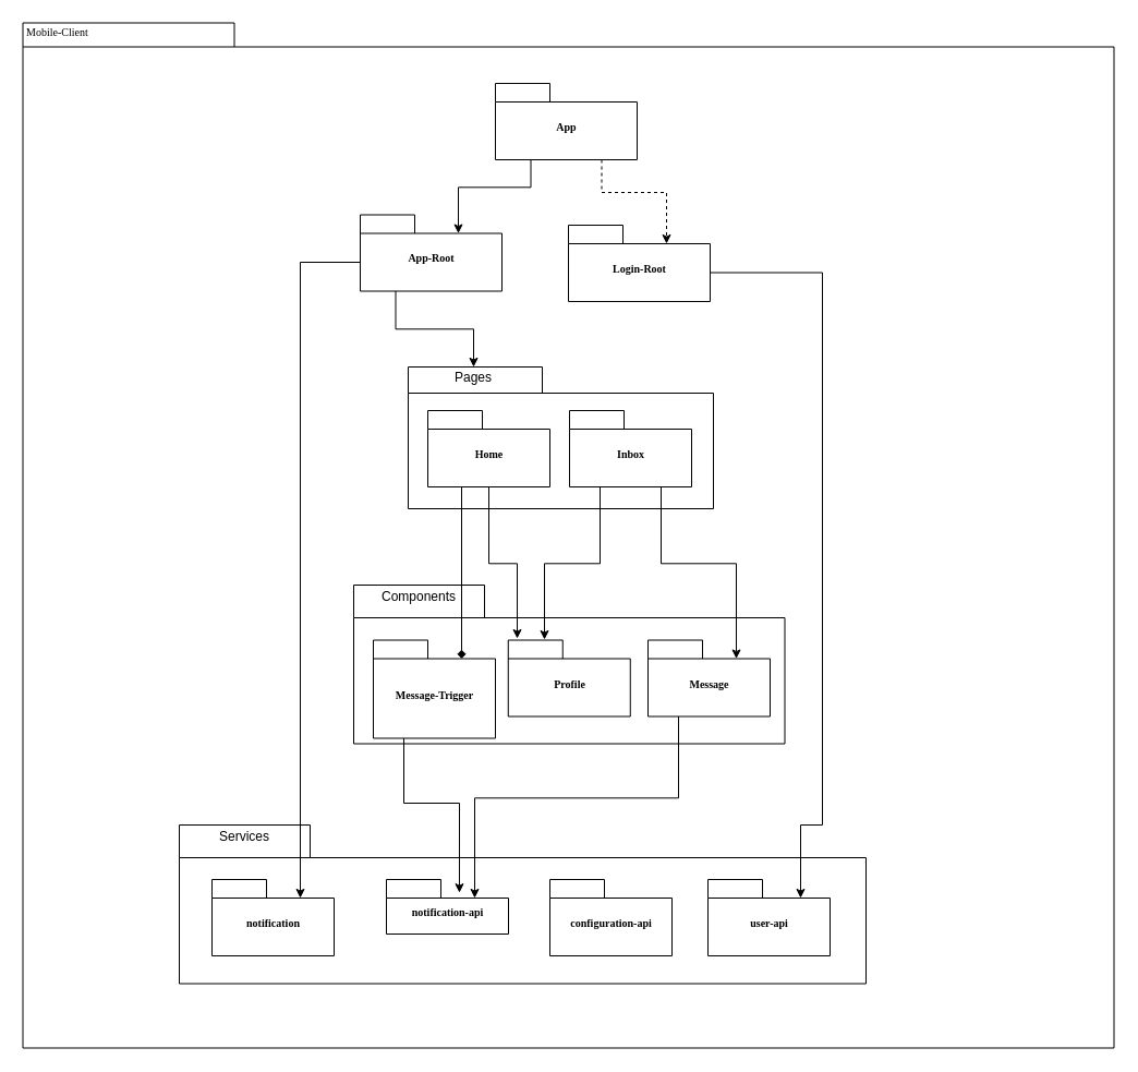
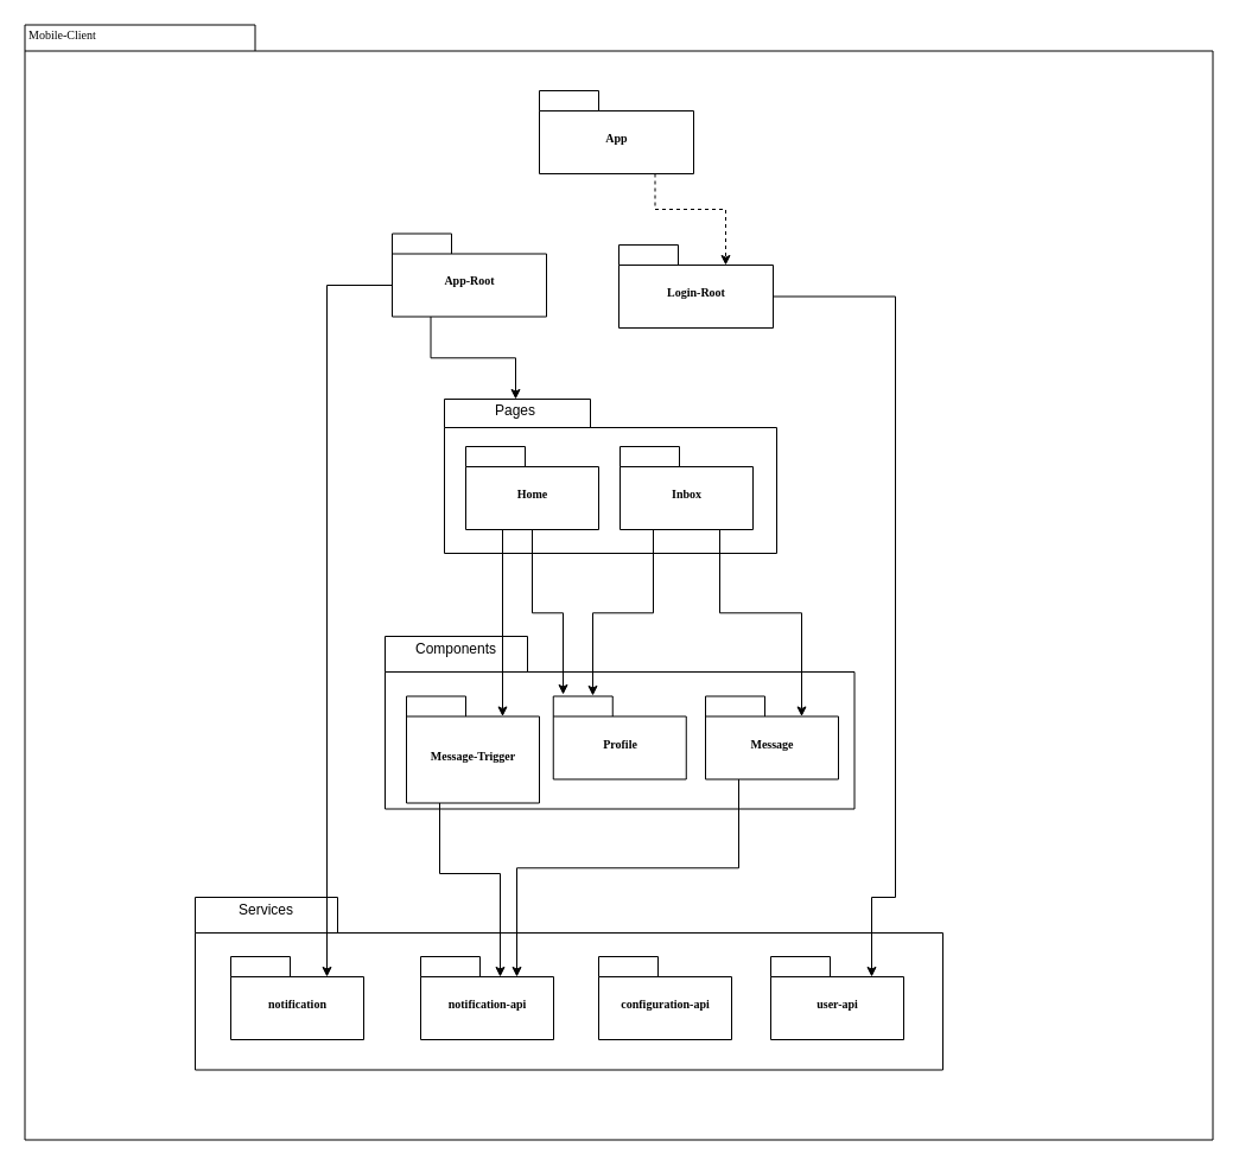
  <mxCell id="0" />
  <mxCell id="1" parent="0" />
  <mxCell id="2" value="" style="shape=folder;fontStyle=1;spacingTop=10;tabWidth=194;tabHeight=22;tabPosition=left;html=1;rounded=0;shadow=0;comic=0;labelBackgroundColor=none;strokeWidth=1;fillColor=none;fontFamily=Verdana;fontSize=10;align=center;" parent="1" vertex="1"><mxGeometry x="20.5" y="20.5" width="1001" height="940" as="geometry" /></mxCell>
  <mxCell id="3" value="" style="group" parent="1" vertex="1" connectable="0"><mxGeometry x="164" y="186" width="296" height="130" as="geometry" /></mxCell>
  <mxCell id="4" value="" style="group" vertex="1" connectable="0" parent="3"><mxGeometry x="210" y="150" width="280" height="130" as="geometry" /></mxCell>
  <mxCell id="5" value="" style="shape=folder;fontStyle=1;spacingTop=10;tabWidth=123;tabHeight=24;tabPosition=left;html=1;rounded=0;shadow=0;comic=0;labelBackgroundColor=none;strokeWidth=1;fontFamily=Verdana;fontSize=10;align=center;container=1;" parent="4" vertex="1"><mxGeometry width="280" height="130" as="geometry" /></mxCell>
  <mxCell id="6" value="Home" style="shape=folder;fontStyle=1;spacingTop=10;tabWidth=50;tabHeight=17;tabPosition=left;html=1;rounded=0;shadow=0;comic=0;labelBackgroundColor=none;strokeWidth=1;fontFamily=Verdana;fontSize=10;align=center;container=1;" parent="4" vertex="1"><mxGeometry x="18" y="40" width="112" height="70" as="geometry" /></mxCell>
  <mxCell id="7" value="Inbox" style="shape=folder;fontStyle=1;spacingTop=10;tabWidth=50;tabHeight=17;tabPosition=left;html=1;rounded=0;shadow=0;comic=0;labelBackgroundColor=none;strokeWidth=1;fontFamily=Verdana;fontSize=10;align=center;container=1;" parent="4" vertex="1"><mxGeometry x="148" y="40" width="112" height="70" as="geometry"><mxRectangle x="148" y="40" width="60" height="30" as="alternateBounds" /></mxGeometry></mxCell>
  <mxCell id="8" value="Pages" style="text;html=1;strokeColor=none;fillColor=none;align=center;verticalAlign=middle;whiteSpace=wrap;rounded=0;" vertex="1" parent="4"><mxGeometry width="120" height="20" as="geometry" /></mxCell>
  <mxCell id="9" value="" style="group" vertex="1" connectable="0" parent="3"><mxGeometry x="166" y="10.499" width="130" height="70" as="geometry" /></mxCell>
  <mxCell id="10" value="App-Root" style="shape=folder;fontStyle=1;spacingTop=10;tabWidth=50;tabHeight=17;tabPosition=left;html=1;rounded=0;shadow=0;comic=0;labelBackgroundColor=none;strokeWidth=1;fontFamily=Verdana;fontSize=10;align=center;" vertex="1" parent="9"><mxGeometry width="130" height="70" as="geometry" /></mxCell>
  <mxCell id="11" style="edgeStyle=orthogonalEdgeStyle;rounded=0;orthogonalLoop=1;jettySize=auto;html=1;exitX=0.25;exitY=1;exitDx=0;exitDy=0;exitPerimeter=0;" edge="1" parent="3" source="10" target="8"><mxGeometry relative="1" as="geometry" /></mxCell>
  <mxCell id="12" value="Mobile-Client" style="text;html=1;align=left;verticalAlign=top;spacingTop=-4;fontSize=10;fontFamily=Verdana" parent="1" vertex="1"><mxGeometry x="21.5" y="20.5" width="130" height="20" as="geometry" /></mxCell>
  <mxCell id="13" value="" style="group" vertex="1" connectable="0" parent="1"><mxGeometry x="521" y="205.999" width="130" height="70" as="geometry" /></mxCell>
  <mxCell id="14" value="Login-Root" style="shape=folder;fontStyle=1;spacingTop=10;tabWidth=50;tabHeight=17;tabPosition=left;html=1;rounded=0;shadow=0;comic=0;labelBackgroundColor=none;strokeWidth=1;fontFamily=Verdana;fontSize=10;align=center;" vertex="1" parent="13"><mxGeometry width="130" height="70" as="geometry" /></mxCell>
  <mxCell id="15" value="" style="group" vertex="1" connectable="0" parent="1"><mxGeometry x="324" y="536" width="395.5" height="145.5" as="geometry" /></mxCell>
  <mxCell id="16" value="" style="shape=folder;fontStyle=1;spacingTop=10;tabWidth=120;tabHeight=30;tabPosition=left;html=1;rounded=0;shadow=0;comic=0;labelBackgroundColor=none;strokeWidth=1;fontFamily=Verdana;fontSize=10;align=center;container=0;" vertex="1" parent="15"><mxGeometry width="395.5" height="145.5" as="geometry" /></mxCell>
  <mxCell id="17" value="Components" style="text;html=1;strokeColor=none;fillColor=none;align=center;verticalAlign=middle;whiteSpace=wrap;rounded=0;" vertex="1" parent="15"><mxGeometry width="120" height="22.38" as="geometry" /></mxCell>
  <mxCell id="18" value="Profile" style="shape=folder;fontStyle=1;spacingTop=10;tabWidth=50;tabHeight=17;tabPosition=left;html=1;rounded=0;shadow=0;comic=0;labelBackgroundColor=none;strokeWidth=1;fontFamily=Verdana;fontSize=10;align=center;" vertex="1" parent="15"><mxGeometry x="141.75" y="50.5" width="112" height="70" as="geometry" /></mxCell>
  <mxCell id="19" value="Message-Trigger" style="shape=folder;fontStyle=1;spacingTop=10;tabWidth=50;tabHeight=17;tabPosition=left;html=1;rounded=0;shadow=0;comic=0;labelBackgroundColor=none;strokeWidth=1;fontFamily=Verdana;fontSize=10;align=center;" vertex="1" parent="15"><mxGeometry x="18" y="50.5" width="112" height="90" as="geometry" /></mxCell>
  <mxCell id="20" value="Message" style="shape=folder;fontStyle=1;spacingTop=10;tabWidth=50;tabHeight=17;tabPosition=left;html=1;rounded=0;shadow=0;comic=0;labelBackgroundColor=none;strokeWidth=1;fontFamily=Verdana;fontSize=10;align=center;" vertex="1" parent="15"><mxGeometry x="270" y="50.5" width="112" height="70" as="geometry" /></mxCell>
  <mxCell id="21" value="" style="group" vertex="1" connectable="0" parent="1"><mxGeometry x="454" y="75.999" width="130" height="70" as="geometry" /></mxCell>
  <mxCell id="22" value="App" style="shape=folder;fontStyle=1;spacingTop=10;tabWidth=50;tabHeight=17;tabPosition=left;html=1;rounded=0;shadow=0;comic=0;labelBackgroundColor=none;strokeWidth=1;fontFamily=Verdana;fontSize=10;align=center;" vertex="1" parent="21"><mxGeometry width="130" height="70" as="geometry" /></mxCell>
- <mxCell id="23" style="edgeStyle=orthogonalEdgeStyle;rounded=0;orthogonalLoop=1;jettySize=auto;html=1;exitX=0.25;exitY=1;exitDx=0;exitDy=0;exitPerimeter=0;entryX=0;entryY=0;entryDx=90;entryDy=17;entryPerimeter=0;" edge="1" parent="1" source="22" target="10"><mxGeometry relative="1" as="geometry" /></mxCell>
  <mxCell id="24" style="edgeStyle=orthogonalEdgeStyle;rounded=0;orthogonalLoop=1;jettySize=auto;html=1;exitX=0.75;exitY=1;exitDx=0;exitDy=0;exitPerimeter=0;entryX=0;entryY=0;entryDx=90;entryDy=17;entryPerimeter=0;dashed=1;" edge="1" parent="1" source="22" target="14"><mxGeometry relative="1" as="geometry" /></mxCell>
  <mxCell id="25" value="" style="group" vertex="1" connectable="0" parent="1"><mxGeometry x="164" y="756" width="630" height="145.5" as="geometry" /></mxCell>
  <mxCell id="26" value="" style="shape=folder;fontStyle=1;spacingTop=10;tabWidth=120;tabHeight=30;tabPosition=left;html=1;rounded=0;shadow=0;comic=0;labelBackgroundColor=none;strokeWidth=1;fontFamily=Verdana;fontSize=10;align=center;container=0;" vertex="1" parent="25"><mxGeometry width="630" height="145.5" as="geometry" /></mxCell>
  <mxCell id="27" value="Services" style="text;html=1;strokeColor=none;fillColor=none;align=center;verticalAlign=middle;whiteSpace=wrap;rounded=0;" vertex="1" parent="25"><mxGeometry width="120" height="22.38" as="geometry" /></mxCell>
  <mxCell id="28" value="notification" style="shape=folder;fontStyle=1;spacingTop=10;tabWidth=50;tabHeight=17;tabPosition=left;html=1;rounded=0;shadow=0;comic=0;labelBackgroundColor=none;strokeWidth=1;fontFamily=Verdana;fontSize=10;align=center;" parent="25" vertex="1"><mxGeometry x="30.0" y="50" width="112" height="70" as="geometry" /></mxCell>
  <mxCell id="29" value="configuration-api" style="shape=folder;fontStyle=1;spacingTop=10;tabWidth=50;tabHeight=17;tabPosition=left;html=1;rounded=0;shadow=0;comic=0;labelBackgroundColor=none;strokeWidth=1;fontFamily=Verdana;fontSize=10;align=center;" parent="25" vertex="1"><mxGeometry x="340" y="50" width="112" height="70" as="geometry" /></mxCell>
  <mxCell id="30" value="user-api" style="shape=folder;fontStyle=1;spacingTop=10;tabWidth=50;tabHeight=17;tabPosition=left;html=1;rounded=0;shadow=0;comic=0;labelBackgroundColor=none;strokeWidth=1;fontFamily=Verdana;fontSize=10;align=center;" vertex="1" parent="25"><mxGeometry x="485" y="50" width="112" height="70" as="geometry" /></mxCell>
- <mxCell id="31" value="notification-api" style="shape=folder;fontStyle=1;spacingTop=10;tabWidth=50;tabHeight=17;tabPosition=left;html=1;rounded=0;shadow=0;comic=0;labelBackgroundColor=none;strokeWidth=1;fontFamily=Verdana;fontSize=10;align=center;" parent="25" vertex="1"><mxGeometry x="190" y="50" width="112" height="50" as="geometry" /></mxCell>
+ <mxCell id="31" value="notification-api" style="shape=folder;fontStyle=1;spacingTop=10;tabWidth=50;tabHeight=17;tabPosition=left;html=1;rounded=0;shadow=0;comic=0;labelBackgroundColor=none;strokeWidth=1;fontFamily=Verdana;fontSize=10;align=center;" parent="25" vertex="1"><mxGeometry x="190" y="50" width="112" height="70" as="geometry" /></mxCell>
  <mxCell id="32" style="edgeStyle=orthogonalEdgeStyle;rounded=0;orthogonalLoop=1;jettySize=auto;html=1;exitX=0;exitY=0;exitDx=130;exitDy=43.5;exitPerimeter=0;" edge="1" parent="1" source="14"><mxGeometry relative="1" as="geometry"><mxPoint x="734" y="823" as="targetPoint" /><Array as="points"><mxPoint x="754" y="250" /><mxPoint x="754" y="756" /><mxPoint x="734" y="756" /></Array></mxGeometry></mxCell>
- <mxCell id="33" style="edgeStyle=orthogonalEdgeStyle;rounded=0;orthogonalLoop=1;jettySize=auto;html=1;exitX=0.25;exitY=1;exitDx=0;exitDy=0;exitPerimeter=0;entryX=0;entryY=0;entryDx=81;entryDy=17;entryPerimeter=0;endArrow=diamond;" edge="1" parent="1" source="6" target="19"><mxGeometry relative="1" as="geometry"><Array as="points"><mxPoint x="423" y="446" /></Array></mxGeometry></mxCell>
+ <mxCell id="33" style="edgeStyle=orthogonalEdgeStyle;rounded=0;orthogonalLoop=1;jettySize=auto;html=1;exitX=0.25;exitY=1;exitDx=0;exitDy=0;exitPerimeter=0;entryX=0;entryY=0;entryDx=81;entryDy=17;entryPerimeter=0;" edge="1" parent="1" source="6" target="19"><mxGeometry relative="1" as="geometry"><Array as="points"><mxPoint x="423" y="446" /></Array></mxGeometry></mxCell>
  <mxCell id="34" style="edgeStyle=orthogonalEdgeStyle;rounded=0;orthogonalLoop=1;jettySize=auto;html=1;exitX=0.5;exitY=1;exitDx=0;exitDy=0;exitPerimeter=0;entryX=0.074;entryY=-0.021;entryDx=0;entryDy=0;entryPerimeter=0;" edge="1" parent="1" source="6" target="18"><mxGeometry relative="1" as="geometry"><mxPoint x="494" y="586" as="targetPoint" /></mxGeometry></mxCell>
  <mxCell id="35" style="edgeStyle=orthogonalEdgeStyle;rounded=0;orthogonalLoop=1;jettySize=auto;html=1;exitX=0.25;exitY=1;exitDx=0;exitDy=0;exitPerimeter=0;entryX=0.297;entryY=-0.007;entryDx=0;entryDy=0;entryPerimeter=0;" edge="1" parent="1" source="7" target="18"><mxGeometry relative="1" as="geometry" /></mxCell>
  <mxCell id="36" style="edgeStyle=orthogonalEdgeStyle;rounded=0;orthogonalLoop=1;jettySize=auto;html=1;exitX=0.75;exitY=1;exitDx=0;exitDy=0;exitPerimeter=0;entryX=0;entryY=0;entryDx=81;entryDy=17;entryPerimeter=0;" edge="1" parent="1" source="7" target="20"><mxGeometry relative="1" as="geometry" /></mxCell>
  <mxCell id="37" style="edgeStyle=orthogonalEdgeStyle;rounded=0;orthogonalLoop=1;jettySize=auto;html=1;exitX=0;exitY=0;exitDx=0;exitDy=43.5;exitPerimeter=0;entryX=0;entryY=0;entryDx=81;entryDy=17;entryPerimeter=0;" edge="1" parent="1" source="10" target="28"><mxGeometry relative="1" as="geometry"><Array as="points"><mxPoint x="275" y="240" /></Array></mxGeometry></mxCell>
  <mxCell id="38" style="edgeStyle=orthogonalEdgeStyle;rounded=0;orthogonalLoop=1;jettySize=auto;html=1;exitX=0.25;exitY=1;exitDx=0;exitDy=0;exitPerimeter=0;entryX=0.598;entryY=0.243;entryDx=0;entryDy=0;entryPerimeter=0;" edge="1" parent="1" source="19" target="31"><mxGeometry relative="1" as="geometry"><Array as="points"><mxPoint x="370" y="736" /><mxPoint x="421" y="736" /></Array></mxGeometry></mxCell>
  <mxCell id="39" style="edgeStyle=orthogonalEdgeStyle;rounded=0;orthogonalLoop=1;jettySize=auto;html=1;exitX=0.25;exitY=1;exitDx=0;exitDy=0;exitPerimeter=0;entryX=0;entryY=0;entryDx=81;entryDy=17;entryPerimeter=0;" edge="1" parent="1" source="20" target="31"><mxGeometry relative="1" as="geometry" /></mxCell>
